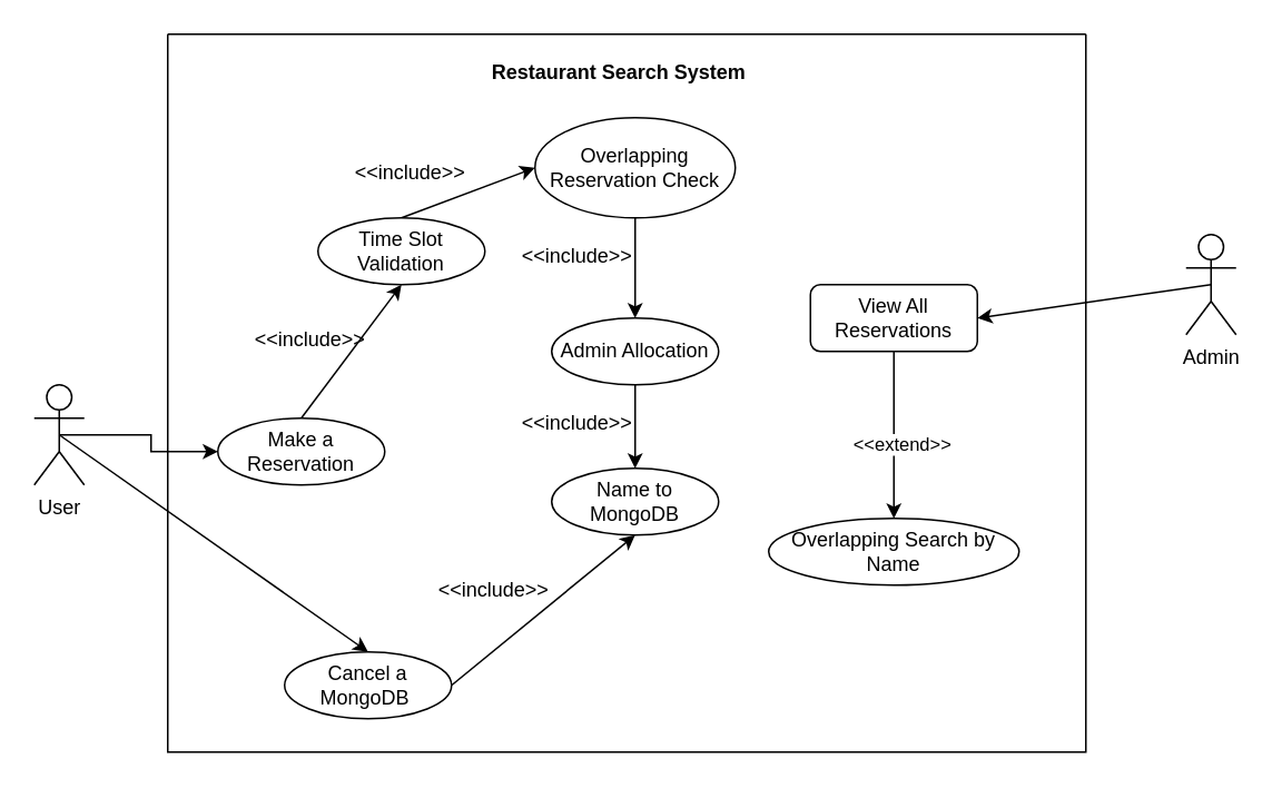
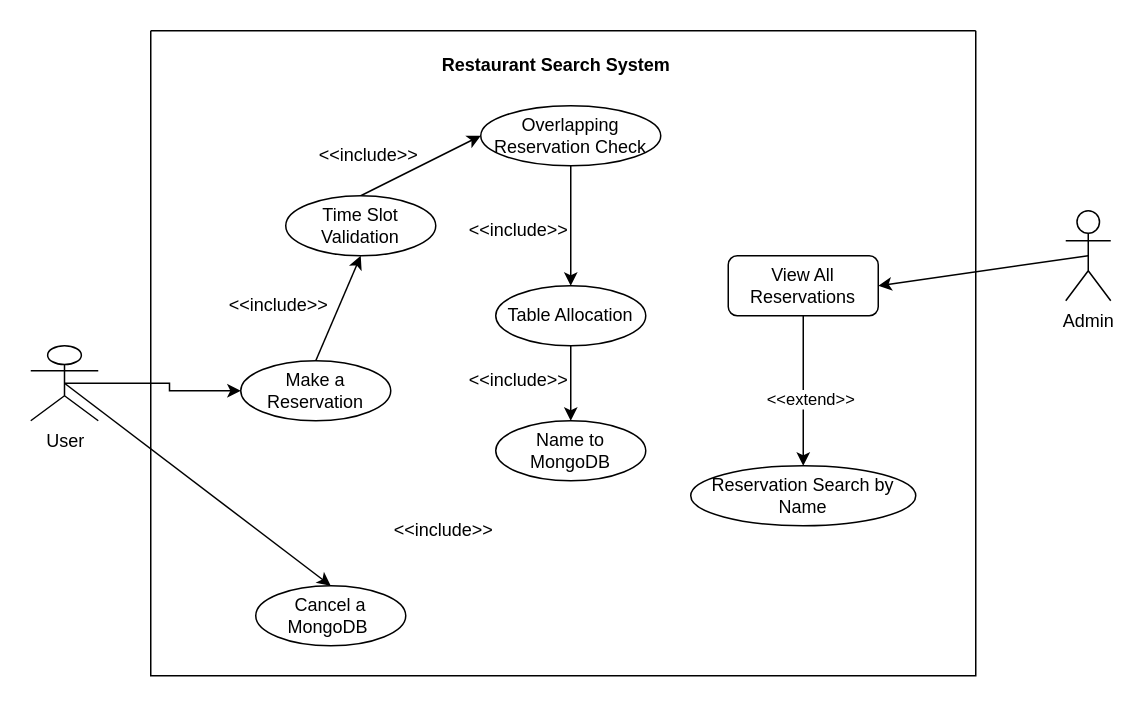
  <mxCell id="0" />
  <mxCell id="1" parent="0" />
  <mxCell id="2" style="edgeStyle=orthogonalEdgeStyle;rounded=0;orthogonalLoop=1;jettySize=auto;html=1;exitX=0.5;exitY=0.5;exitDx=0;exitDy=0;exitPerimeter=0;entryX=0;entryY=0.5;entryDx=0;entryDy=0;" edge="1" parent="1" source="4" target="6"><mxGeometry relative="1" as="geometry" /></mxCell>
  <mxCell id="3" style="rounded=0;orthogonalLoop=1;jettySize=auto;html=1;exitX=0.5;exitY=0.5;exitDx=0;exitDy=0;exitPerimeter=0;entryX=0.5;entryY=0;entryDx=0;entryDy=0;" edge="1" parent="1" source="4" target="17"><mxGeometry relative="1" as="geometry" /></mxCell>
- <mxCell id="4" value="User&lt;div&gt;&lt;br&gt;&lt;/div&gt;" style="shape=umlActor;verticalLabelPosition=bottom;verticalAlign=top;html=1;outlineConnect=0;" vertex="1" parent="1"><mxGeometry x="20" y="230" width="30" height="60" as="geometry" /></mxCell>
+ <mxCell id="4" value="User&lt;div&gt;&lt;br&gt;&lt;/div&gt;" style="shape=umlActor;verticalLabelPosition=bottom;verticalAlign=top;html=1;outlineConnect=0;" vertex="1" parent="1"><mxGeometry x="20" y="230" width="45" height="50" as="geometry" /></mxCell>
  <mxCell id="5" style="rounded=0;orthogonalLoop=1;jettySize=auto;html=1;exitX=0.5;exitY=0;exitDx=0;exitDy=0;entryX=0.5;entryY=1;entryDx=0;entryDy=0;" edge="1" parent="1" source="6" target="10"><mxGeometry relative="1" as="geometry" /></mxCell>
- <mxCell id="6" value="Make a Reservation" style="ellipse;whiteSpace=wrap;html=1;" vertex="1" parent="1"><mxGeometry x="130" y="250" width="100" height="40" as="geometry" /></mxCell>
+ <mxCell id="6" value="Make a Reservation" style="ellipse;whiteSpace=wrap;html=1;" vertex="1" parent="1"><mxGeometry x="160" y="240" width="100" height="40" as="geometry" /></mxCell>
  <mxCell id="7" style="rounded=0;orthogonalLoop=1;jettySize=auto;html=1;exitX=0.5;exitY=0.5;exitDx=0;exitDy=0;exitPerimeter=0;entryX=1;entryY=0.5;entryDx=0;entryDy=0;" edge="1" parent="1" source="8" target="25"><mxGeometry relative="1" as="geometry" /></mxCell>
  <mxCell id="8" value="&lt;div&gt;Admin&lt;/div&gt;&lt;div&gt;&lt;br&gt;&lt;/div&gt;" style="shape=umlActor;verticalLabelPosition=bottom;verticalAlign=top;html=1;outlineConnect=0;" vertex="1" parent="1"><mxGeometry x="710" y="140" width="30" height="60" as="geometry" /></mxCell>
  <mxCell id="9" style="rounded=0;orthogonalLoop=1;jettySize=auto;html=1;exitX=0.5;exitY=0;exitDx=0;exitDy=0;entryX=0;entryY=0.5;entryDx=0;entryDy=0;" edge="1" parent="1" source="10" target="12"><mxGeometry relative="1" as="geometry" /></mxCell>
  <mxCell id="10" value="Time Slot Validation" style="ellipse;whiteSpace=wrap;html=1;" vertex="1" parent="1"><mxGeometry x="190" y="130" width="100" height="40" as="geometry" /></mxCell>
  <mxCell id="11" style="edgeStyle=orthogonalEdgeStyle;rounded=0;orthogonalLoop=1;jettySize=auto;html=1;exitX=0.5;exitY=1;exitDx=0;exitDy=0;" edge="1" parent="1" source="12" target="15"><mxGeometry relative="1" as="geometry" /></mxCell>
- <mxCell id="12" value="Overlapping Reservation Check" style="ellipse;whiteSpace=wrap;html=1;" vertex="1" parent="1"><mxGeometry x="320" y="70" width="120" height="60" as="geometry" /></mxCell>
+ <mxCell id="12" value="Overlapping Reservation Check" style="ellipse;whiteSpace=wrap;html=1;" vertex="1" parent="1"><mxGeometry x="320" y="70" width="120" height="40" as="geometry" /></mxCell>
  <mxCell id="13" value="Name to MongoDB" style="ellipse;whiteSpace=wrap;html=1;" vertex="1" parent="1"><mxGeometry x="330" y="280" width="100" height="40" as="geometry" /></mxCell>
  <mxCell id="14" style="edgeStyle=orthogonalEdgeStyle;rounded=0;orthogonalLoop=1;jettySize=auto;html=1;exitX=0.5;exitY=1;exitDx=0;exitDy=0;" edge="1" parent="1" source="15" target="13"><mxGeometry relative="1" as="geometry" /></mxCell>
- <mxCell id="15" value="Admin Allocation" style="ellipse;whiteSpace=wrap;html=1;" vertex="1" parent="1"><mxGeometry x="330" y="190" width="100" height="40" as="geometry" /></mxCell>
- <mxCell id="16" style="rounded=0;orthogonalLoop=1;jettySize=auto;html=1;exitX=1;exitY=0.5;exitDx=0;exitDy=0;entryX=0.5;entryY=1;entryDx=0;entryDy=0;" edge="1" parent="1" source="17" target="13"><mxGeometry relative="1" as="geometry" /></mxCell>
+ <mxCell id="15" value="Table Allocation" style="ellipse;whiteSpace=wrap;html=1;" vertex="1" parent="1"><mxGeometry x="330" y="190" width="100" height="40" as="geometry" /></mxCell>
  <mxCell id="17" value="Cancel a MongoDB&amp;nbsp;" style="ellipse;whiteSpace=wrap;html=1;" vertex="1" parent="1"><mxGeometry x="170" y="390" width="100" height="40" as="geometry" /></mxCell>
  <mxCell id="18" value="&amp;lt;&amp;lt;include&amp;gt;&amp;gt;&lt;div&gt;&lt;br&gt;&lt;/div&gt;" style="text;html=1;align=center;verticalAlign=middle;resizable=0;points=[];autosize=1;strokeColor=none;fillColor=none;rotation=0;" vertex="1" parent="1"><mxGeometry x="140" y="190" width="90" height="40" as="geometry" /></mxCell>
  <mxCell id="19" value="&amp;lt;&amp;lt;include&amp;gt;&amp;gt;&lt;div&gt;&lt;br&gt;&lt;/div&gt;" style="text;html=1;align=center;verticalAlign=middle;resizable=0;points=[];autosize=1;strokeColor=none;fillColor=none;rotation=0;" vertex="1" parent="1"><mxGeometry x="200" y="90" width="90" height="40" as="geometry" /></mxCell>
  <mxCell id="20" value="&amp;lt;&amp;lt;include&amp;gt;&amp;gt;&lt;div&gt;&lt;br&gt;&lt;/div&gt;" style="text;html=1;align=center;verticalAlign=middle;resizable=0;points=[];autosize=1;strokeColor=none;fillColor=none;rotation=0;" vertex="1" parent="1"><mxGeometry x="300" y="140" width="90" height="40" as="geometry" /></mxCell>
  <mxCell id="21" value="&amp;lt;&amp;lt;include&amp;gt;&amp;gt;&lt;div&gt;&lt;br&gt;&lt;/div&gt;" style="text;html=1;align=center;verticalAlign=middle;resizable=0;points=[];autosize=1;strokeColor=none;fillColor=none;rotation=0;" vertex="1" parent="1"><mxGeometry x="300" y="240" width="90" height="40" as="geometry" /></mxCell>
  <mxCell id="22" value="&amp;lt;&amp;lt;include&amp;gt;&amp;gt;&lt;div&gt;&lt;br&gt;&lt;/div&gt;" style="text;html=1;align=center;verticalAlign=middle;resizable=0;points=[];autosize=1;strokeColor=none;fillColor=none;rotation=0;" vertex="1" parent="1"><mxGeometry x="250" y="340" width="90" height="40" as="geometry" /></mxCell>
  <mxCell id="23" style="edgeStyle=orthogonalEdgeStyle;rounded=0;orthogonalLoop=1;jettySize=auto;html=1;exitX=0.5;exitY=1;exitDx=0;exitDy=0;entryX=0.5;entryY=0;entryDx=0;entryDy=0;" edge="1" parent="1" source="25" target="26"><mxGeometry relative="1" as="geometry" /></mxCell>
  <mxCell id="24" value="&amp;lt;&amp;lt;extend&amp;gt;&amp;gt;" style="edgeLabel;html=1;align=center;verticalAlign=middle;resizable=0;points=[];" vertex="1" connectable="0" parent="23"><mxGeometry x="0.109" y="4" relative="1" as="geometry"><mxPoint as="offset" /></mxGeometry></mxCell>
  <mxCell id="25" value="View All Reservations" style="whiteSpace=wrap;html=1;rounded=1;" vertex="1" parent="1"><mxGeometry x="485" y="170" width="100" height="40" as="geometry" /></mxCell>
- <mxCell id="26" value="Overlapping Search by Name" style="ellipse;whiteSpace=wrap;html=1;" vertex="1" parent="1"><mxGeometry x="460" y="310" width="150" height="40" as="geometry" /></mxCell>
+ <mxCell id="26" value="Reservation Search by Name" style="ellipse;whiteSpace=wrap;html=1;" vertex="1" parent="1"><mxGeometry x="460" y="310" width="150" height="40" as="geometry" /></mxCell>
  <mxCell id="27" value="" style="swimlane;startSize=0;" vertex="1" parent="1"><mxGeometry x="100" y="20" width="550" height="430" as="geometry" /></mxCell>
  <mxCell id="28" value="&lt;b&gt;Restaurant Search System&lt;/b&gt;" style="text;html=1;align=center;verticalAlign=middle;resizable=0;points=[];autosize=1;strokeColor=none;fillColor=none;" vertex="1" parent="1"><mxGeometry x="280" y="28" width="180" height="30" as="geometry" /></mxCell>
